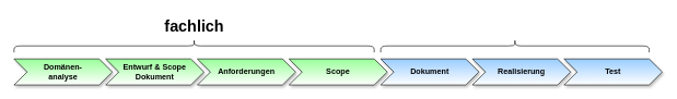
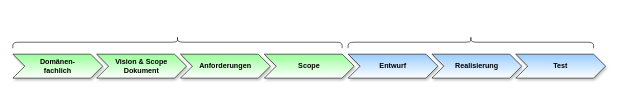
  <mxCell id="0" />
  <mxCell id="1" parent="0" />
  <mxCell id="2" value="&lt;b&gt;Anforderungen&lt;/b&gt;" style="shape=step;perimeter=stepPerimeter;whiteSpace=wrap;html=1;fixedSize=1;gradientColor=#ffffff;fillColor=#99FF99;shadow=1;" vertex="1" parent="1"><mxGeometry x="300" y="90" width="150" height="40" as="geometry" /></mxCell>
  <mxCell id="3" value="&lt;b&gt;Scope&lt;/b&gt;" style="shape=step;perimeter=stepPerimeter;whiteSpace=wrap;html=1;fixedSize=1;gradientColor=#ffffff;fillColor=#99FF99;shadow=1;" vertex="1" parent="1"><mxGeometry x="440" y="90" width="150" height="40" as="geometry" /></mxCell>
- <mxCell id="4" value="&lt;b&gt;Dokument&lt;/b&gt;" style="shape=step;perimeter=stepPerimeter;whiteSpace=wrap;html=1;fixedSize=1;fillColor=#99CCFF;gradientColor=#ffffff;shadow=1;" vertex="1" parent="1"><mxGeometry x="580" y="90" width="150" height="40" as="geometry" /></mxCell>
+ <mxCell id="4" value="&lt;b&gt;Entwurf&lt;/b&gt;" style="shape=step;perimeter=stepPerimeter;whiteSpace=wrap;html=1;fixedSize=1;fillColor=#99CCFF;gradientColor=#ffffff;shadow=1;" vertex="1" parent="1"><mxGeometry x="580" y="90" width="150" height="40" as="geometry" /></mxCell>
  <mxCell id="5" value="&lt;b&gt;Realisierung&lt;/b&gt;" style="shape=step;perimeter=stepPerimeter;whiteSpace=wrap;html=1;fixedSize=1;gradientColor=#ffffff;fillColor=#99CCFF;shadow=1;" vertex="1" parent="1"><mxGeometry x="720" y="90" width="150" height="40" as="geometry" /></mxCell>
  <mxCell id="6" value="&lt;b&gt;Test&lt;/b&gt;" style="shape=step;perimeter=stepPerimeter;whiteSpace=wrap;html=1;fixedSize=1;gradientColor=#ffffff;fillColor=#99CCFF;shadow=1;" vertex="1" parent="1"><mxGeometry x="860" y="90" width="150" height="40" as="geometry" /></mxCell>
- <mxCell id="7" value="&lt;b&gt;Domänen-&lt;br&gt;analyse&lt;br&gt;&lt;/b&gt;" style="shape=step;perimeter=stepPerimeter;whiteSpace=wrap;html=1;fixedSize=1;gradientColor=#ffffff;fillColor=#99FF99;shadow=1;" vertex="1" parent="1"><mxGeometry y="90" width="150" height="40" as="geometry" x="20" /></mxCell>
- <mxCell id="8" value="&lt;b&gt;Entwurf &amp;amp; Scope&lt;br&gt;Dokument&lt;br&gt;&lt;/b&gt;" style="shape=step;perimeter=stepPerimeter;whiteSpace=wrap;html=1;fixedSize=1;gradientColor=#ffffff;fillColor=#99FF99;shadow=1;" vertex="1" parent="1"><mxGeometry x="160" y="90" width="150" height="40" as="geometry" /></mxCell>
+ <mxCell id="7" value="&lt;b&gt;Domänen-&lt;br&gt;fachlich&lt;br&gt;&lt;/b&gt;" style="shape=step;perimeter=stepPerimeter;whiteSpace=wrap;html=1;fixedSize=1;gradientColor=#ffffff;fillColor=#99FF99;shadow=1;" vertex="1" parent="1"><mxGeometry y="90" width="150" height="40" as="geometry" x="20" /></mxCell>
+ <mxCell id="8" value="&lt;b&gt;Vision &amp;amp; Scope&lt;br&gt;Dokument&lt;br&gt;&lt;/b&gt;" style="shape=step;perimeter=stepPerimeter;whiteSpace=wrap;html=1;fixedSize=1;gradientColor=#ffffff;fillColor=#99FF99;shadow=1;" vertex="1" parent="1"><mxGeometry x="160" y="90" width="150" height="40" as="geometry" /></mxCell>
  <mxCell id="9" value="" style="shape=curlyBracket;whiteSpace=wrap;html=1;rounded=1;fillColor=#99FF99;gradientColor=#ffffff;direction=south;size=0.5;" vertex="1" parent="1"><mxGeometry y="60" width="550" height="20" as="geometry" x="20" /></mxCell>
- <mxCell id="10" value="fachlich" style="text;strokeColor=none;fillColor=none;html=1;fontSize=24;fontStyle=1;verticalAlign=middle;align=center;" vertex="1" parent="1"><mxGeometry x="245" y="20" width="100" height="40" as="geometry" /></mxCell>
  <mxCell id="11" value="" style="shape=curlyBracket;whiteSpace=wrap;html=1;rounded=1;fillColor=#99FF99;gradientColor=#ffffff;direction=south;size=0.5;" vertex="1" parent="1"><mxGeometry x="580" y="60" width="410" height="20" as="geometry" /></mxCell>
